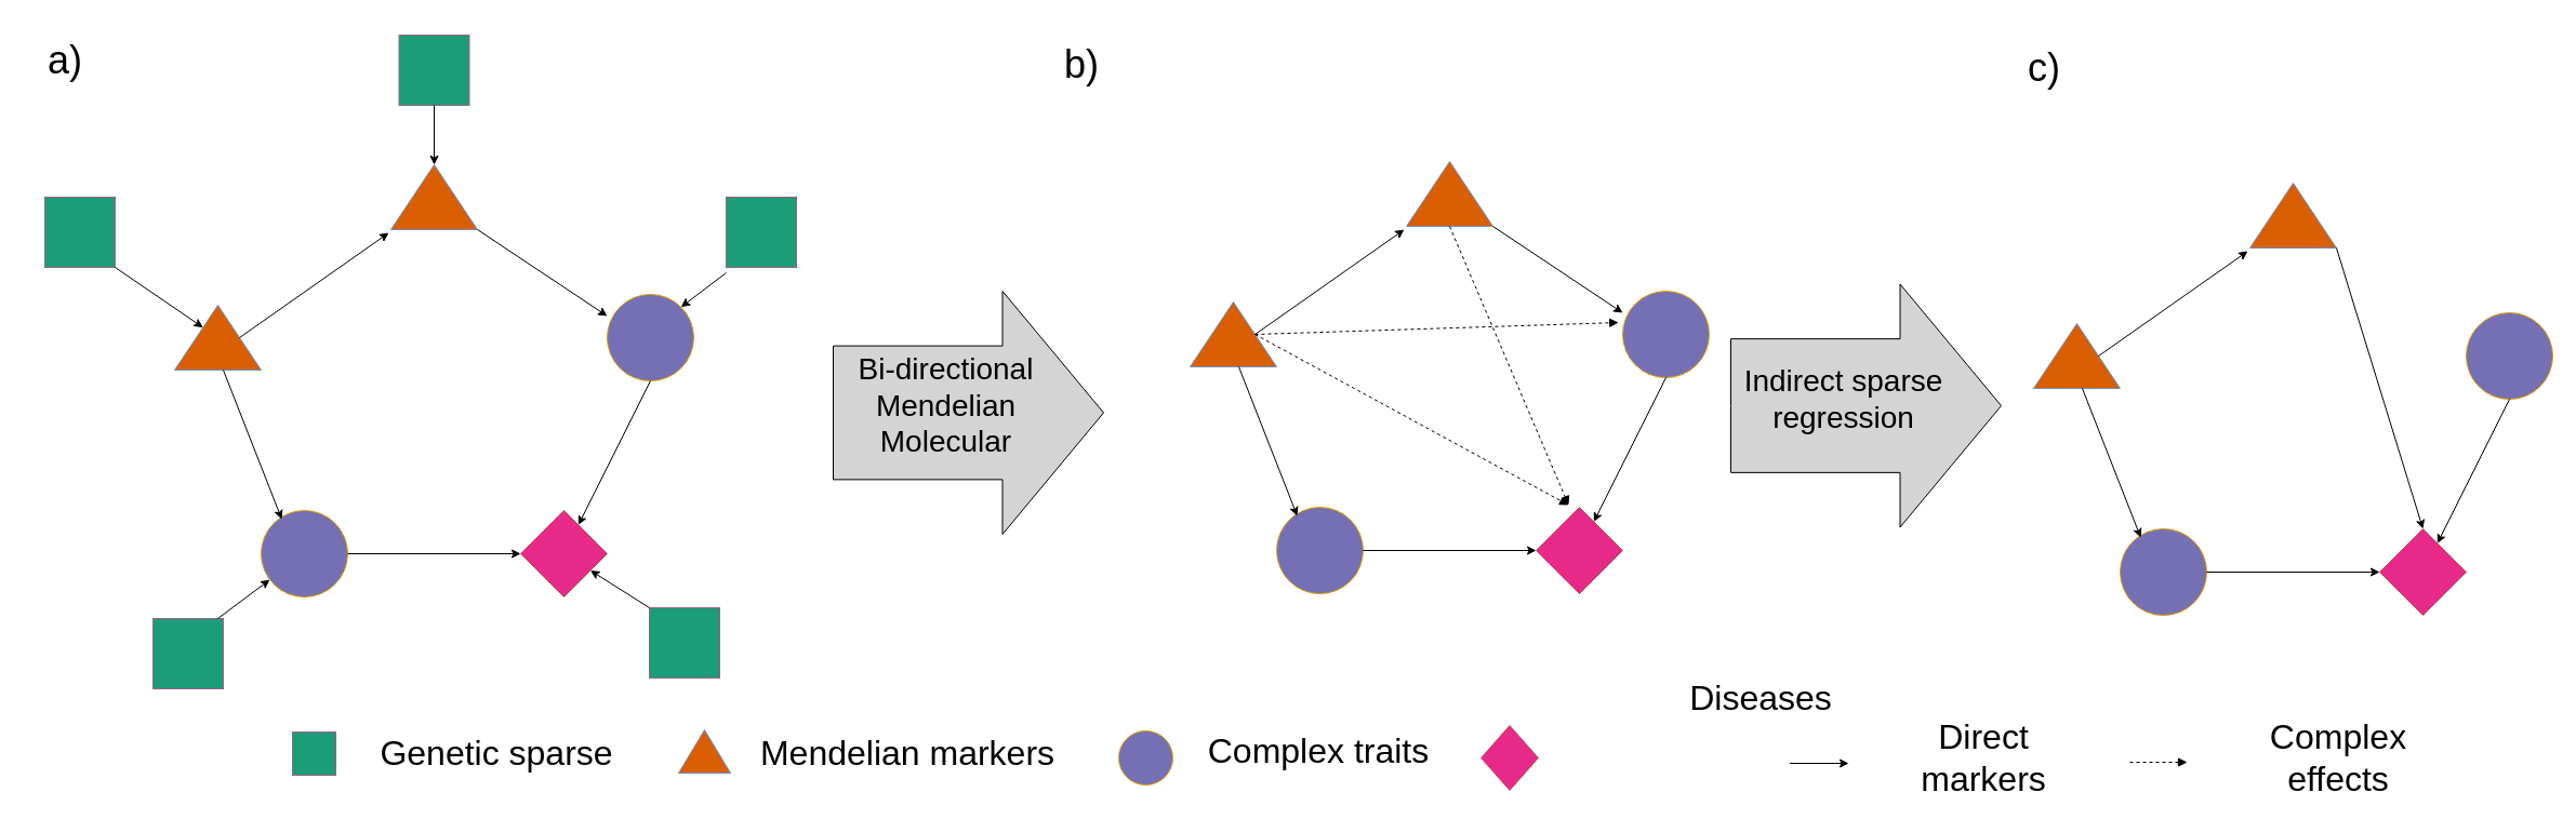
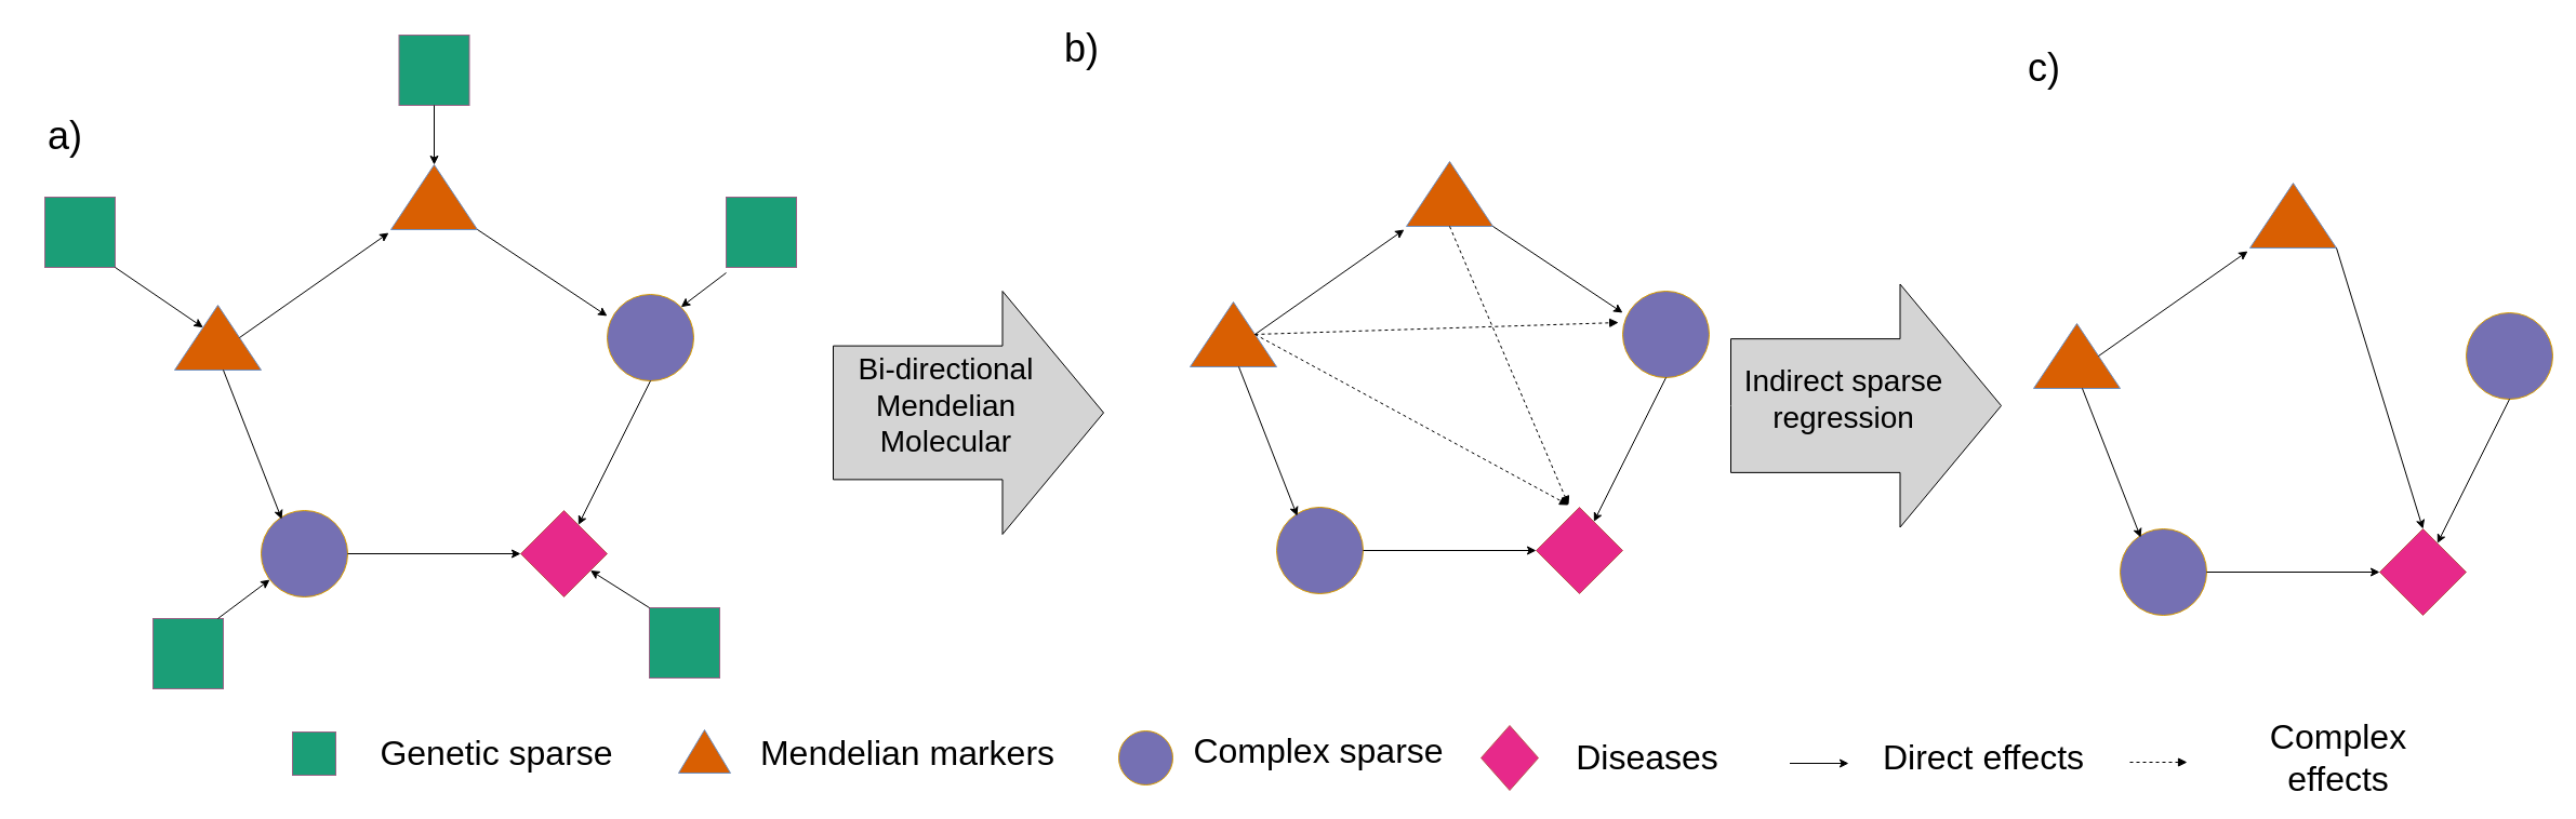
  <mxCell id="0" />
  <mxCell id="1" parent="0" />
  <mxCell id="2" value="" style="ellipse;whiteSpace=wrap;html=1;aspect=fixed;fillColor=#7570B3;strokeColor=#d79b00;gradientColor=none;" vertex="1" parent="1"><mxGeometry x="561" y="272" width="80" height="80" as="geometry" /></mxCell>
  <mxCell id="3" value="" style="rhombus;whiteSpace=wrap;html=1;fillColor=#E7298A;strokeColor=#b85450;gradientColor=none;" vertex="1" parent="1"><mxGeometry x="481" y="472" width="80" height="80" as="geometry" /></mxCell>
  <mxCell id="4" value="" style="triangle;whiteSpace=wrap;html=1;rotation=-90;fillColor=#D95F02;strokeColor=#6c8ebf;gradientColor=none;" vertex="1" parent="1"><mxGeometry x="371" y="142" width="60" height="80" as="geometry" /></mxCell>
  <mxCell id="5" value="" style="triangle;whiteSpace=wrap;html=1;rotation=-90;fillColor=#D95F02;strokeColor=#6c8ebf;gradientColor=none;" vertex="1" parent="1"><mxGeometry x="171" y="272" width="60" height="80" as="geometry" /></mxCell>
  <mxCell id="6" value="" style="ellipse;whiteSpace=wrap;html=1;aspect=fixed;fillColor=#7570B3;strokeColor=#d79b00;gradientColor=none;" vertex="1" parent="1"><mxGeometry x="241" y="472" width="80" height="80" as="geometry" /></mxCell>
  <mxCell id="7" value="" style="whiteSpace=wrap;html=1;aspect=fixed;fillColor=#1B9E77;strokeColor=#996185;gradientColor=none;" vertex="1" parent="1"><mxGeometry x="41" y="182" width="65" height="65" as="geometry" /></mxCell>
  <mxCell id="8" value="" style="whiteSpace=wrap;html=1;aspect=fixed;fillColor=#1B9E77;strokeColor=#996185;gradientColor=none;" vertex="1" parent="1"><mxGeometry x="368.5" y="32" width="65" height="65" as="geometry" /></mxCell>
  <mxCell id="9" value="" style="whiteSpace=wrap;html=1;aspect=fixed;fillColor=#1B9E77;strokeColor=#996185;gradientColor=none;" vertex="1" parent="1"><mxGeometry x="141" y="572" width="65" height="65" as="geometry" /></mxCell>
  <mxCell id="10" value="" style="whiteSpace=wrap;html=1;aspect=fixed;fillColor=#1B9E77;strokeColor=#996185;gradientColor=none;" vertex="1" parent="1"><mxGeometry x="600" y="562" width="65" height="65" as="geometry" /></mxCell>
  <mxCell id="11" value="" style="whiteSpace=wrap;html=1;aspect=fixed;fillColor=#1B9E77;strokeColor=#996185;gradientColor=none;" vertex="1" parent="1"><mxGeometry x="671" y="182" width="65" height="65" as="geometry" /></mxCell>
  <mxCell id="12" value="" style="endArrow=classic;html=1;" edge="1" parent="1" target="5"><mxGeometry width="50" height="50" relative="1" as="geometry"><mxPoint x="106" y="247" as="sourcePoint" /><mxPoint x="156" y="197" as="targetPoint" /></mxGeometry></mxCell>
  <mxCell id="13" value="" style="endArrow=classic;html=1;" edge="1" parent="1" target="6"><mxGeometry width="50" height="50" relative="1" as="geometry"><mxPoint x="201" y="572" as="sourcePoint" /><mxPoint x="282.265" y="627.602" as="targetPoint" /></mxGeometry></mxCell>
  <mxCell id="14" value="" style="endArrow=classic;html=1;" edge="1" parent="1" target="4"><mxGeometry width="50" height="50" relative="1" as="geometry"><mxPoint x="401" y="97" as="sourcePoint" /><mxPoint x="496" y="182" as="targetPoint" /></mxGeometry></mxCell>
  <mxCell id="15" value="" style="endArrow=classic;html=1;entryX=1;entryY=0;entryDx=0;entryDy=0;" edge="1" parent="1" target="2"><mxGeometry width="50" height="50" relative="1" as="geometry"><mxPoint x="671" y="252" as="sourcePoint" /><mxPoint x="752.265" y="307.602" as="targetPoint" /></mxGeometry></mxCell>
  <mxCell id="16" value="" style="endArrow=classic;html=1;exitX=0;exitY=0;exitDx=0;exitDy=0;" edge="1" parent="1" source="10" target="3"><mxGeometry width="50" height="50" relative="1" as="geometry"><mxPoint x="581" y="562" as="sourcePoint" /><mxPoint x="662.265" y="617.602" as="targetPoint" /></mxGeometry></mxCell>
  <mxCell id="17" value="" style="endArrow=classic;html=1;entryX=-0.05;entryY=-0.025;entryDx=0;entryDy=0;entryPerimeter=0;" edge="1" parent="1" target="4"><mxGeometry width="50" height="50" relative="1" as="geometry"><mxPoint x="221" y="312" as="sourcePoint" /><mxPoint x="271" y="262" as="targetPoint" /></mxGeometry></mxCell>
  <mxCell id="18" value="" style="endArrow=classic;html=1;entryX=0.238;entryY=0.1;entryDx=0;entryDy=0;entryPerimeter=0;" edge="1" parent="1" target="6"><mxGeometry width="50" height="50" relative="1" as="geometry"><mxPoint x="206" y="342" as="sourcePoint" /><mxPoint x="287.265" y="397.602" as="targetPoint" /></mxGeometry></mxCell>
  <mxCell id="19" value="" style="endArrow=classic;html=1;entryX=0;entryY=0.5;entryDx=0;entryDy=0;exitX=1;exitY=0.5;exitDx=0;exitDy=0;" edge="1" parent="1" source="6" target="3"><mxGeometry width="50" height="50" relative="1" as="geometry"><mxPoint x="321" y="516.4" as="sourcePoint" /><mxPoint x="402.265" y="572.002" as="targetPoint" /></mxGeometry></mxCell>
  <mxCell id="20" value="" style="endArrow=classic;html=1;" edge="1" parent="1" target="3"><mxGeometry width="50" height="50" relative="1" as="geometry"><mxPoint x="601" y="352" as="sourcePoint" /><mxPoint x="682.265" y="407.602" as="targetPoint" /></mxGeometry></mxCell>
  <mxCell id="21" value="" style="endArrow=classic;html=1;entryX=0;entryY=0.25;entryDx=0;entryDy=0;entryPerimeter=0;" edge="1" parent="1" target="2"><mxGeometry width="50" height="50" relative="1" as="geometry"><mxPoint x="441" y="212" as="sourcePoint" /><mxPoint x="522.265" y="267.602" as="targetPoint" /></mxGeometry></mxCell>
  <mxCell id="22" value="" style="ellipse;whiteSpace=wrap;html=1;aspect=fixed;fillColor=#7570B3;strokeColor=#d79b00;gradientColor=none;" vertex="1" parent="1"><mxGeometry x="1500" y="269" width="80" height="80" as="geometry" /></mxCell>
  <mxCell id="23" value="" style="rhombus;whiteSpace=wrap;html=1;fillColor=#E7298A;strokeColor=#b85450;gradientColor=none;" vertex="1" parent="1"><mxGeometry x="1420" y="469" width="80" height="80" as="geometry" /></mxCell>
  <mxCell id="24" value="" style="triangle;whiteSpace=wrap;html=1;rotation=-90;fillColor=#D95F02;strokeColor=#6c8ebf;gradientColor=none;" vertex="1" parent="1"><mxGeometry x="1310" y="139" width="60" height="80" as="geometry" /></mxCell>
  <mxCell id="25" value="" style="triangle;whiteSpace=wrap;html=1;rotation=-90;fillColor=#D95F02;strokeColor=#6c8ebf;gradientColor=none;" vertex="1" parent="1"><mxGeometry x="1110" y="269" width="60" height="80" as="geometry" /></mxCell>
  <mxCell id="26" value="" style="ellipse;whiteSpace=wrap;html=1;aspect=fixed;fillColor=#7570B3;strokeColor=#d79b00;gradientColor=none;" vertex="1" parent="1"><mxGeometry x="1180" y="469" width="80" height="80" as="geometry" /></mxCell>
  <mxCell id="27" value="" style="endArrow=classic;html=1;entryX=-0.05;entryY=-0.025;entryDx=0;entryDy=0;entryPerimeter=0;" edge="1" parent="1" target="24"><mxGeometry width="50" height="50" relative="1" as="geometry"><mxPoint x="1160" y="309" as="sourcePoint" /><mxPoint x="1210" y="259" as="targetPoint" /></mxGeometry></mxCell>
  <mxCell id="28" value="" style="endArrow=classic;html=1;entryX=0.238;entryY=0.1;entryDx=0;entryDy=0;entryPerimeter=0;" edge="1" parent="1" target="26"><mxGeometry width="50" height="50" relative="1" as="geometry"><mxPoint x="1145" y="339" as="sourcePoint" /><mxPoint x="1226.265" y="394.602" as="targetPoint" /></mxGeometry></mxCell>
  <mxCell id="29" value="" style="endArrow=classic;html=1;entryX=0;entryY=0.5;entryDx=0;entryDy=0;exitX=1;exitY=0.5;exitDx=0;exitDy=0;" edge="1" parent="1" source="26" target="23"><mxGeometry width="50" height="50" relative="1" as="geometry"><mxPoint x="1260" y="513.4" as="sourcePoint" /><mxPoint x="1341.265" y="569.002" as="targetPoint" /></mxGeometry></mxCell>
  <mxCell id="30" value="" style="endArrow=classic;html=1;" edge="1" parent="1" target="23"><mxGeometry width="50" height="50" relative="1" as="geometry"><mxPoint x="1540" y="349" as="sourcePoint" /><mxPoint x="1621.265" y="404.602" as="targetPoint" /></mxGeometry></mxCell>
  <mxCell id="31" value="" style="endArrow=classic;html=1;entryX=0;entryY=0.25;entryDx=0;entryDy=0;entryPerimeter=0;" edge="1" parent="1" target="22"><mxGeometry width="50" height="50" relative="1" as="geometry"><mxPoint x="1380" y="209" as="sourcePoint" /><mxPoint x="1461.265" y="264.602" as="targetPoint" /></mxGeometry></mxCell>
  <mxCell id="32" value="" style="endArrow=block;dashed=1;html=1;exitX=0.5;exitY=1;exitDx=0;exitDy=0;entryX=-0.048;entryY=0.363;entryDx=0;entryDy=0;entryPerimeter=0;endFill=1;" edge="1" parent="1" source="25" target="22"><mxGeometry width="50" height="50" relative="1" as="geometry"><mxPoint x="1200" y="327" as="sourcePoint" /><mxPoint x="1250" y="277" as="targetPoint" /></mxGeometry></mxCell>
  <mxCell id="33" value="" style="endArrow=block;dashed=1;html=1;exitX=0.5;exitY=1;exitDx=0;exitDy=0;endFill=1;" edge="1" parent="1" source="25"><mxGeometry width="50" height="50" relative="1" as="geometry"><mxPoint x="1180" y="367.96" as="sourcePoint" /><mxPoint x="1450" y="467" as="targetPoint" /></mxGeometry></mxCell>
  <mxCell id="34" value="" style="endArrow=block;dashed=1;html=1;exitX=0;exitY=0.5;exitDx=0;exitDy=0;endFill=1;" edge="1" parent="1" source="24"><mxGeometry width="50" height="50" relative="1" as="geometry"><mxPoint x="1310" y="367.96" as="sourcePoint" /><mxPoint x="1450" y="467" as="targetPoint" /></mxGeometry></mxCell>
  <mxCell id="35" value="" style="ellipse;whiteSpace=wrap;html=1;aspect=fixed;fillColor=#7570B3;strokeColor=#d79b00;gradientColor=none;" vertex="1" parent="1"><mxGeometry x="2280" y="289" width="80" height="80" as="geometry" /></mxCell>
  <mxCell id="36" value="" style="rhombus;whiteSpace=wrap;html=1;fillColor=#E7298A;strokeColor=#b85450;gradientColor=none;" vertex="1" parent="1"><mxGeometry x="2200" y="489" width="80" height="80" as="geometry" /></mxCell>
  <mxCell id="37" value="" style="triangle;whiteSpace=wrap;html=1;rotation=-90;fillColor=#D95F02;strokeColor=#6c8ebf;gradientColor=none;" vertex="1" parent="1"><mxGeometry x="2090" y="159" width="60" height="80" as="geometry" /></mxCell>
  <mxCell id="38" value="" style="triangle;whiteSpace=wrap;html=1;rotation=-90;fillColor=#D95F02;strokeColor=#6c8ebf;gradientColor=none;" vertex="1" parent="1"><mxGeometry x="1890" y="289" width="60" height="80" as="geometry" /></mxCell>
  <mxCell id="39" value="" style="ellipse;whiteSpace=wrap;html=1;aspect=fixed;fillColor=#7570B3;strokeColor=#d79b00;gradientColor=none;" vertex="1" parent="1"><mxGeometry x="1960" y="489" width="80" height="80" as="geometry" /></mxCell>
  <mxCell id="40" value="" style="endArrow=classic;html=1;entryX=-0.05;entryY=-0.025;entryDx=0;entryDy=0;entryPerimeter=0;" edge="1" parent="1" target="37"><mxGeometry width="50" height="50" relative="1" as="geometry"><mxPoint x="1940" y="329" as="sourcePoint" /><mxPoint x="1990" y="279" as="targetPoint" /></mxGeometry></mxCell>
  <mxCell id="41" value="" style="endArrow=classic;html=1;entryX=0.238;entryY=0.1;entryDx=0;entryDy=0;entryPerimeter=0;" edge="1" parent="1" target="39"><mxGeometry width="50" height="50" relative="1" as="geometry"><mxPoint x="1925" y="359" as="sourcePoint" /><mxPoint x="2006.265" y="414.602" as="targetPoint" /></mxGeometry></mxCell>
  <mxCell id="42" value="" style="endArrow=classic;html=1;entryX=0;entryY=0.5;entryDx=0;entryDy=0;exitX=1;exitY=0.5;exitDx=0;exitDy=0;" edge="1" parent="1" source="39" target="36"><mxGeometry width="50" height="50" relative="1" as="geometry"><mxPoint x="2040" y="533.4" as="sourcePoint" /><mxPoint x="2121.265" y="589.002" as="targetPoint" /></mxGeometry></mxCell>
  <mxCell id="43" value="" style="endArrow=classic;html=1;" edge="1" parent="1" target="36"><mxGeometry width="50" height="50" relative="1" as="geometry"><mxPoint x="2320" y="369" as="sourcePoint" /><mxPoint x="2401.265" y="424.602" as="targetPoint" /></mxGeometry></mxCell>
  <mxCell id="44" value="" style="endArrow=classic;html=1;entryX=0.5;entryY=0;entryDx=0;entryDy=0;" edge="1" parent="1" target="36"><mxGeometry width="50" height="50" relative="1" as="geometry"><mxPoint x="2160" y="229" as="sourcePoint" /><mxPoint x="2241.265" y="284.602" as="targetPoint" /></mxGeometry></mxCell>
- <mxCell id="45" value="&lt;font style=&quot;font-size: 36px&quot;&gt;a)&lt;/font&gt;" style="text;html=1;strokeColor=none;fillColor=none;align=center;verticalAlign=middle;whiteSpace=wrap;rounded=0;" vertex="1" parent="1"><mxGeometry x="20" y="20" width="80" height="70" as="geometry" /></mxCell>
- <mxCell id="46" value="&lt;font style=&quot;font-size: 36px&quot;&gt;b)&lt;/font&gt;" style="text;html=1;strokeColor=none;fillColor=none;align=center;verticalAlign=middle;whiteSpace=wrap;rounded=0;" vertex="1" parent="1"><mxGeometry x="960" y="24" width="80" height="70" as="geometry" /></mxCell>
+ <mxCell id="45" value="&lt;font style=&quot;font-size: 36px&quot;&gt;a)&lt;/font&gt;" style="text;html=1;strokeColor=none;fillColor=none;align=center;verticalAlign=middle;whiteSpace=wrap;rounded=0;" vertex="1" parent="1"><mxGeometry x="20" y="90" width="80" height="70" as="geometry" /></mxCell>
+ <mxCell id="46" value="&lt;font style=&quot;font-size: 36px&quot;&gt;b)&lt;/font&gt;" style="text;html=1;strokeColor=none;fillColor=none;align=center;verticalAlign=middle;whiteSpace=wrap;rounded=0;" vertex="1" parent="1"><mxGeometry x="960" y="9" width="80" height="70" as="geometry" /></mxCell>
  <mxCell id="47" value="&lt;font style=&quot;font-size: 36px&quot;&gt;c)&lt;/font&gt;" style="text;html=1;strokeColor=none;fillColor=none;align=center;verticalAlign=middle;whiteSpace=wrap;rounded=0;" vertex="1" parent="1"><mxGeometry x="1850" y="27" width="80" height="70" as="geometry" /></mxCell>
  <mxCell id="48" value="" style="whiteSpace=wrap;html=1;aspect=fixed;fillColor=#1B9E77;strokeColor=#996185;gradientColor=none;" vertex="1" parent="1"><mxGeometry x="270" y="677" width="40" height="40" as="geometry" /></mxCell>
  <mxCell id="49" value="" style="triangle;whiteSpace=wrap;html=1;rotation=-90;fillColor=#D95F02;strokeColor=#6c8ebf;gradientColor=none;" vertex="1" parent="1"><mxGeometry x="631" y="671" width="40" height="48" as="geometry" /></mxCell>
  <mxCell id="50" value="" style="rhombus;whiteSpace=wrap;html=1;fillColor=#E7298A;strokeColor=#b85450;gradientColor=none;" vertex="1" parent="1"><mxGeometry x="1369" y="671" width="53" height="60" as="geometry" /></mxCell>
  <mxCell id="51" value="" style="endArrow=classic;html=1;" edge="1" parent="1"><mxGeometry width="50" height="50" relative="1" as="geometry"><mxPoint x="1654.5" y="706" as="sourcePoint" /><mxPoint x="1709" y="706" as="targetPoint" /></mxGeometry></mxCell>
  <mxCell id="52" value="" style="endArrow=block;dashed=1;html=1;endFill=1;" edge="1" parent="1"><mxGeometry width="50" height="50" relative="1" as="geometry"><mxPoint x="1969" y="705" as="sourcePoint" /><mxPoint x="2022" y="705" as="targetPoint" /></mxGeometry></mxCell>
  <mxCell id="53" value="&lt;font style=&quot;font-size: 32px&quot;&gt;Genetic sparse&lt;br&gt;&lt;/font&gt;" style="text;html=1;strokeColor=none;fillColor=none;align=center;verticalAlign=middle;whiteSpace=wrap;rounded=0;" vertex="1" parent="1"><mxGeometry x="318.5" y="662" width="280" height="70" as="geometry" /></mxCell>
  <mxCell id="54" value="&lt;font style=&quot;font-size: 32px&quot;&gt;Mendelian markers&lt;br&gt;&lt;/font&gt;" style="text;html=1;strokeColor=none;fillColor=none;align=center;verticalAlign=middle;whiteSpace=wrap;rounded=0;" vertex="1" parent="1"><mxGeometry x="699" y="662" width="280" height="70" as="geometry" /></mxCell>
- <mxCell id="55" value="&lt;font style=&quot;font-size: 32px&quot;&gt;Diseases&lt;/font&gt;" style="text;html=1;strokeColor=none;fillColor=none;align=center;verticalAlign=middle;whiteSpace=wrap;rounded=0;" vertex="1" parent="1"><mxGeometry x="1527" y="611" width="201.5" height="70" as="geometry" /></mxCell>
- <mxCell id="56" value="&lt;font style=&quot;font-size: 32px&quot;&gt;Direct markers&lt;br&gt;&lt;/font&gt;" style="text;html=1;strokeColor=none;fillColor=none;align=center;verticalAlign=middle;whiteSpace=wrap;rounded=0;" vertex="1" parent="1"><mxGeometry x="1739" y="666" width="190" height="70" as="geometry" /></mxCell>
+ <mxCell id="55" value="&lt;font style=&quot;font-size: 32px&quot;&gt;Diseases&lt;/font&gt;" style="text;html=1;strokeColor=none;fillColor=none;align=center;verticalAlign=middle;whiteSpace=wrap;rounded=0;" vertex="1" parent="1"><mxGeometry x="1422" y="666" width="201.5" height="70" as="geometry" /></mxCell>
+ <mxCell id="56" value="&lt;font style=&quot;font-size: 32px&quot;&gt;Direct effects&lt;br&gt;&lt;/font&gt;" style="text;html=1;strokeColor=none;fillColor=none;align=center;verticalAlign=middle;whiteSpace=wrap;rounded=0;" vertex="1" parent="1"><mxGeometry x="1739" y="666" width="190" height="70" as="geometry" /></mxCell>
  <mxCell id="57" value="&lt;font style=&quot;font-size: 32px&quot;&gt;Complex effects&lt;br&gt;&lt;/font&gt;" style="text;html=1;strokeColor=none;fillColor=none;align=center;verticalAlign=middle;whiteSpace=wrap;rounded=0;" vertex="1" parent="1"><mxGeometry x="2052" y="666" width="220" height="70" as="geometry" /></mxCell>
  <mxCell id="58" value="" style="ellipse;whiteSpace=wrap;html=1;aspect=fixed;fillColor=#7570B3;strokeColor=#d79b00;gradientColor=none;" vertex="1" parent="1"><mxGeometry x="1034" y="676" width="50" height="50" as="geometry" /></mxCell>
- <mxCell id="59" value="&lt;font style=&quot;font-size: 32px&quot;&gt;Complex traits&lt;br&gt;&lt;/font&gt;" style="text;html=1;strokeColor=none;fillColor=none;align=center;verticalAlign=middle;whiteSpace=wrap;rounded=0;" vertex="1" parent="1"><mxGeometry x="1079" y="660" width="280" height="70" as="geometry" /></mxCell>
+ <mxCell id="59" value="&lt;font style=&quot;font-size: 32px&quot;&gt;Complex sparse&lt;br&gt;&lt;/font&gt;" style="text;html=1;strokeColor=none;fillColor=none;align=center;verticalAlign=middle;whiteSpace=wrap;rounded=0;" vertex="1" parent="1"><mxGeometry x="1079" y="660" width="280" height="70" as="geometry" /></mxCell>
  <mxCell id="60" value="" style="html=1;shadow=0;dashed=0;align=center;verticalAlign=middle;shape=mxgraph.arrows2.arrow;dy=0.45;dx=93.5;notch=0;fillColor=#D4D4D4;gradientColor=none;" vertex="1" parent="1"><mxGeometry x="770" y="269" width="250" height="225" as="geometry" /></mxCell>
  <mxCell id="61" value="&lt;font style=&quot;font-size: 28px&quot;&gt;Bi-directional Mendelian Molecular&lt;/font&gt;" style="text;html=1;strokeColor=none;fillColor=none;align=center;verticalAlign=middle;whiteSpace=wrap;rounded=0;" vertex="1" parent="1"><mxGeometry x="779" y="320" width="191" height="110" as="geometry" /></mxCell>
  <mxCell id="62" value="" style="html=1;shadow=0;dashed=0;align=center;verticalAlign=middle;shape=mxgraph.arrows2.arrow;dy=0.45;dx=93.5;notch=0;fillColor=#D4D4D4;gradientColor=none;" vertex="1" parent="1"><mxGeometry x="1600" y="262.5" width="250" height="225" as="geometry" /></mxCell>
  <mxCell id="63" value="&lt;font style=&quot;font-size: 28px&quot;&gt;Indirect sparse regression&lt;br&gt;&lt;/font&gt;" style="text;html=1;strokeColor=none;fillColor=none;align=center;verticalAlign=middle;whiteSpace=wrap;rounded=0;" vertex="1" parent="1"><mxGeometry x="1609" y="313.5" width="191" height="110" as="geometry" /></mxCell>
